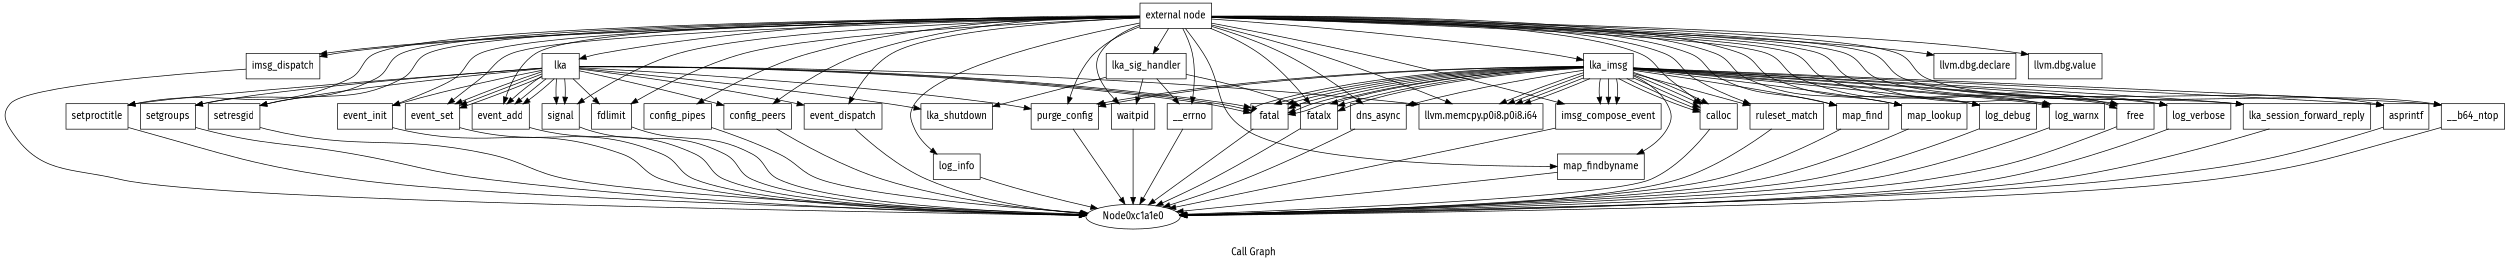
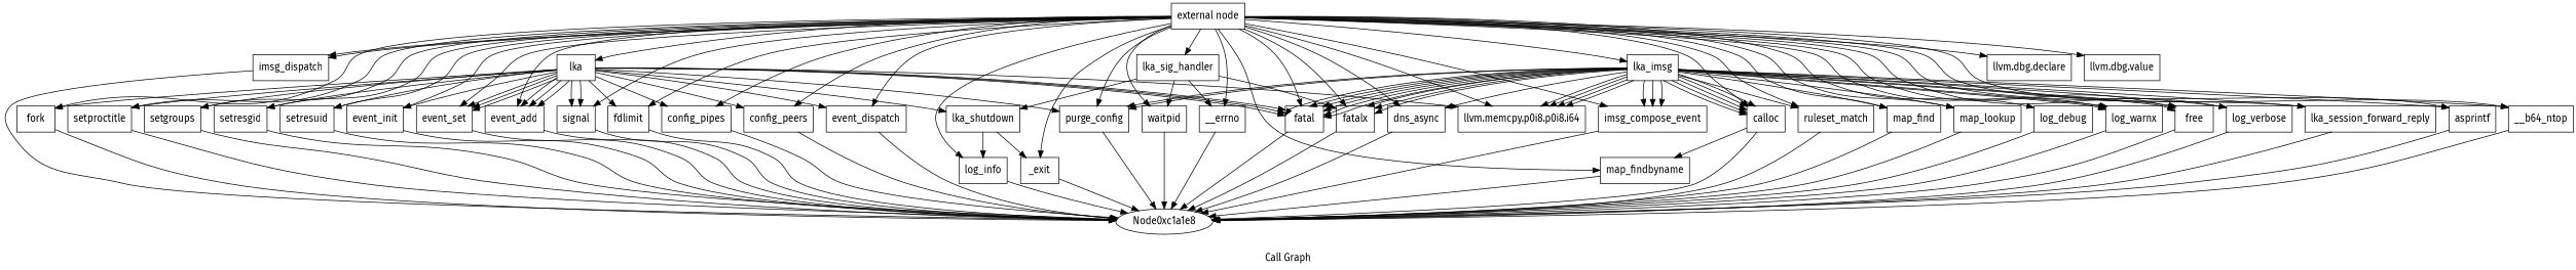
  digraph {
    fontname="Fira Sans"
    label="Call Graph"
    node [fontname="Fira Sans" shape=record]
    edge [fontname="Fira Sans"]
    n1 [label="{external node}"]
    n2 [label="{lka}"]
    n3 [label="{llvm.dbg.declare}"]
    n4 [label="{imsg_dispatch}"]
    n5 [label="{llvm.memcpy.p0i8.p0i8.i64}"]
+   n6 [label="{fork}"]
    n7 [label="{fatal}"]
    n8 [label="{purge_config}"]
    n9 [label="{setproctitle}"]
    n10 [label="{setgroups}"]
    n11 [label="{setresgid}"]
+   n12 [label="{setresuid}"]
    n13 [label="{lka_imsg}"]
    n14 [label="{event_init}"]
    n15 [label="{event_set}"]
    n16 [label="{lka_sig_handler}"]
    n17 [label="{event_add}"]
    n18 [label="{signal}"]
    n19 [label="{fdlimit}"]
    n20 [label="{config_pipes}"]
    n21 [label="{config_peers}"]
    n22 [label="{event_dispatch}"]
    n23 [label="{log_info}"]
+   n24 [label="{_exit}"]
    n25 [label="{waitpid}"]
    n26 [label="{__errno}"]
    n27 [label="{fatalx}"]
    n28 [label="{dns_async}"]
    n29 [label="{imsg_compose_event}"]
    n30 [label="{ruleset_match}"]
    n31 [label="{map_find}"]
    n32 [label="{map_lookup}"]
    n33 [label="{log_debug}"]
    n34 [label="{log_warnx}"]
    n35 [label="{free}"]
    n36 [label="{calloc}"]
    n37 [label="{map_findbyname}"]
    n38 [label="{log_verbose}"]
    n39 [label="{lka_session_forward_reply}"]
    n40 [label="{asprintf}"]
    n41 [label="{__b64_ntop}"]
    n42 [label="{llvm.dbg.value}"]
    n43 [label="{lka_shutdown}"]
-   Node0xc1a1e0 [shape=""]
+   Node0xc1a1e0 [label=Node0xc1a1e8 shape=""]
    n1 -> n2
    n1 -> n3
    n1 -> n4
    n1 -> n4
    n1 -> n5
+   n1 -> n6
+   n1 -> n7
    n1 -> n8
    n1 -> n9
    n1 -> n10
    n1 -> n11
+   n1 -> n12
    n1 -> n13
    n1 -> n14
    n1 -> n15
    n1 -> n16
    n1 -> n17
    n1 -> n18
    n1 -> n19
    n1 -> n20
    n1 -> n21
    n1 -> n22
    n1 -> n23
+   n1 -> n24
    n1 -> n25
    n1 -> n26
    n1 -> n27
    n1 -> n28
    n1 -> n29
    n1 -> n30
    n1 -> n31
    n1 -> n32
    n1 -> n33
    n1 -> n34
    n1 -> n35
    n1 -> n36
    n1 -> n37
    n1 -> n38
    n1 -> n39
    n1 -> n40
    n1 -> n41
    n1 -> n42
    n2 -> n5
+   n2 -> n6
    n2 -> n7
    n2 -> n7
    n2 -> n7
    n2 -> n8
    n2 -> n9
    n2 -> n10
    n2 -> n11
+   n2 -> n12
    n2 -> n14
    n2 -> n15
    n2 -> n15
    n2 -> n15
    n2 -> n17
    n2 -> n17
    n2 -> n17
    n2 -> n18
    n2 -> n18
    n2 -> n19
+   n2 -> n20
    n2 -> n21
    n2 -> n22
    n2 -> n43
    n4 -> Node0xc1a1e0
+   n6 -> Node0xc1a1e0
    n7 -> Node0xc1a1e0
    n8 -> Node0xc1a1e0
    n9 -> Node0xc1a1e0
    n10 -> Node0xc1a1e0
    n11 -> Node0xc1a1e0
+   n12 -> Node0xc1a1e0
    n13 -> n5
    n13 -> n5
    n13 -> n5
    n13 -> n5
    n13 -> n7
    n13 -> n7
    n13 -> n7
    n13 -> n7
    n13 -> n7
    n13 -> n7
    n13 -> n8
    n13 -> n8
    n13 -> n27
    n13 -> n27
    n13 -> n27
    n13 -> n28
    n13 -> n29
    n13 -> n29
    n13 -> n29
    n13 -> n30
    n13 -> n31
    n13 -> n32
-   n13 -> n33
    n13 -> n34
    n13 -> n34
    n13 -> n35
    n13 -> n35
    n13 -> n36
    n13 -> n36
    n13 -> n36
    n13 -> n36
    n13 -> n36
-   n13 -> n37
+   n36 -> n37
    n13 -> n38
    n13 -> n39
    n13 -> n40
    n13 -> n41
    n14 -> Node0xc1a1e0
    n15 -> Node0xc1a1e0
    n16 -> n25
    n16 -> n26
    n16 -> n27
    n16 -> n43
    n17 -> Node0xc1a1e0
    n18 -> Node0xc1a1e0
    n19 -> Node0xc1a1e0
    n20 -> Node0xc1a1e0
    n21 -> Node0xc1a1e0
    n22 -> Node0xc1a1e0
    n23 -> Node0xc1a1e0
+   n24 -> Node0xc1a1e0
    n25 -> Node0xc1a1e0
    n26 -> Node0xc1a1e0
    n27 -> Node0xc1a1e0
    n28 -> Node0xc1a1e0
    n29 -> Node0xc1a1e0
    n30 -> Node0xc1a1e0
    n31 -> Node0xc1a1e0
    n32 -> Node0xc1a1e0
    n33 -> Node0xc1a1e0
    n34 -> Node0xc1a1e0
    n35 -> Node0xc1a1e0
    n36 -> Node0xc1a1e0
    n37 -> Node0xc1a1e0
    n38 -> Node0xc1a1e0
    n39 -> Node0xc1a1e0
    n40 -> Node0xc1a1e0
    n41 -> Node0xc1a1e0
+   n43 -> n23
+   n43 -> n24
  }
